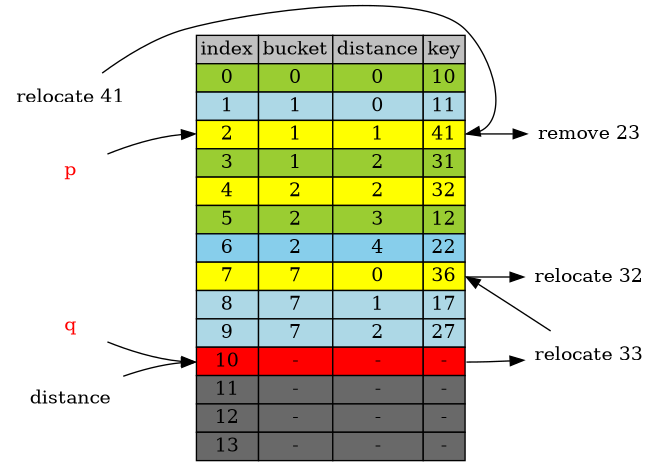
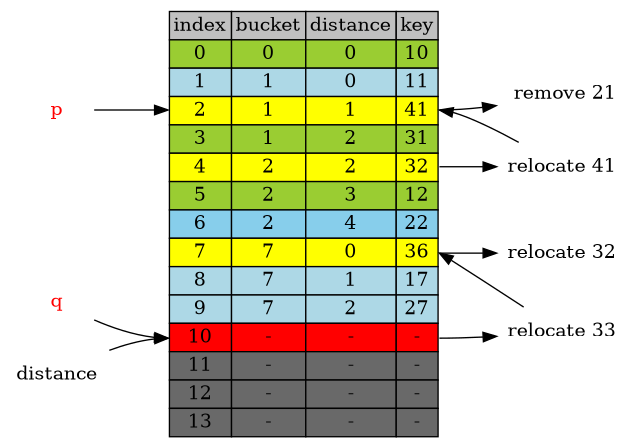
  digraph {
    rankdir=LR
    node [shape=plaintext]
    n1 [label=<         <TABLE BORDER="0" CELLBORDER="1" CELLSPACING="0">             <TR>                 <TD BGCOLOR="grey">index</TD>                 <TD BGCOLOR="grey">bucket</TD>                 <TD BGCOLOR="grey">distance</TD>                 <TD BGCOLOR="grey">key</TD>             </TR>                        <TR>                 <TD BGCOLOR="yellowgreen" PORT="i0">0</TD>                 <TD BGCOLOR="yellowgreen">0</TD>                 <TD BGCOLOR="yellowgreen">0</TD>                 <TD BGCOLOR="yellowgreen" PORT="k0">10</TD>             </TR>                        <TR>                 <TD BGCOLOR="lightblue" PORT="i1">1</TD>                 <TD BGCOLOR="lightblue">1</TD>                 <TD BGCOLOR="lightblue">0</TD>                 <TD BGCOLOR="lightblue" PORT="k1">11</TD>             </TR>                        <TR>                 <TD BGCOLOR="yellow" PORT="i2">2</TD>                 <TD BGCOLOR="yellow">1</TD>                 <TD BGCOLOR="yellow">1</TD>                 <TD BGCOLOR="yellow" PORT="k2">41</TD>             </TR>                        <TR>                 <TD BGCOLOR="yellowgreen" PORT="i3">3</TD>                 <TD BGCOLOR="yellowgreen">1</TD>                 <TD BGCOLOR="yellowgreen">2</TD>                 <TD BGCOLOR="yellowgreen" PORT="k3">31</TD>             </TR>                        <TR>                 <TD BGCOLOR="yellow" PORT="i4">4</TD>                 <TD BGCOLOR="yellow">2</TD>                 <TD BGCOLOR="yellow">2</TD>                 <TD BGCOLOR="yellow" PORT="k4">32</TD>             </TR>                        <TR>                 <TD BGCOLOR="yellowgreen" PORT="i5">5</TD>                 <TD BGCOLOR="yellowgreen">2</TD>                 <TD BGCOLOR="yellowgreen">3</TD>                 <TD BGCOLOR="yellowgreen" PORT="k5">12</TD>             </TR>             <TR>                 <TD BGCOLOR="skyblue" PORT="i6">6</TD>                 <TD BGCOLOR="skyblue">2</TD>                 <TD BGCOLOR="skyblue">4</TD>                 <TD BGCOLOR="skyblue" PORT="k6">22</TD>              </TR>                        <TR>                 <TD BGCOLOR="yellow" PORT="i7">7</TD>                 <TD BGCOLOR="yellow">7</TD>                 <TD BGCOLOR="yellow">0</TD>                 <TD BGCOLOR="yellow" PORT="k7">36</TD>             </TR>                        <TR>                 <TD BGCOLOR="lightblue" PORT="i8">8</TD>                 <TD BGCOLOR="lightblue">7</TD>                 <TD BGCOLOR="lightblue">1</TD>                 <TD BGCOLOR="lightblue" PORT="k8">17</TD>             </TR>                        <TR>                 <TD BGCOLOR="lightblue" PORT="i9">9</TD>                 <TD BGCOLOR="lightblue">7</TD>                 <TD BGCOLOR="lightblue">2</TD>                 <TD BGCOLOR="lightblue" PORT="k9">27</TD>             </TR>                        <TR>                 <TD BGCOLOR="red" PORT="i10">10</TD>                 <TD BGCOLOR="red">-</TD>                 <TD BGCOLOR="red">-</TD>                 <TD BGCOLOR="red" PORT="k10">-</TD>             </TR>                        <TR>                 <TD BGCOLOR="dimgrey" PORT="i11">11</TD>                 <TD BGCOLOR="dimgrey">-</TD>                 <TD BGCOLOR="dimgrey">-</TD>                 <TD BGCOLOR="dimgrey" PORT="k11">-</TD>             </TR>                        <TR>                 <TD BGCOLOR="dimgrey" PORT="i12">12</TD>                 <TD BGCOLOR="dimgrey">-</TD>                 <TD BGCOLOR="dimgrey">-</TD>                 <TD BGCOLOR="dimgrey" PORT="k12">-</TD>             </TR>                        <TR>                 <TD BGCOLOR="dimgrey" PORT="i13">13</TD>                 <TD BGCOLOR="dimgrey">-</TD>                 <TD BGCOLOR="dimgrey">-</TD>                 <TD BGCOLOR="dimgrey" PORT="k13">-</TD>             </TR>                    </TABLE>     >]
-   " remove 21" [label="remove 23"]
+   " remove 21"
    "relocate 41"
    "relocate 32"
    n5 [label="relocate 33"]
    p [fontcolor=red]
    q [fontcolor=red]
    n8 [label=distance]
    n1 -> " remove 21" [tailport=k2]
+   n1 -> "relocate 41" [tailport=k4]
    n1 -> "relocate 32" [tailport=k7]
    n1 -> n5 [tailport=k10]
    "relocate 41" -> n1 [headport=k2]
    n5 -> n1 [headport=k7]
    p -> n1 [headport=i2]
    q -> n1 [headport=i10]
    n8 -> n1 [headport=i10]
  }
